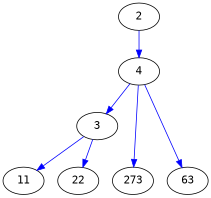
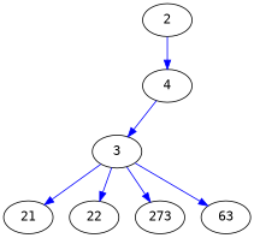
  digraph {
    fontname="DejaVu Sans Mono"
    node [fontname="DejaVu Sans Mono"]
    edge [color=blue fontname="DejaVu Sans Mono"]
    2
    4
    3
-   21 [label=11]
+   21
    22
    n6 [label=273]
    n7 [label=63]
    2 -> 4
    4 -> 3
-   4 -> n6
-   4 -> n7
+   3 -> n6
+   3 -> n7
    3 -> 21
    3 -> 22
  }
